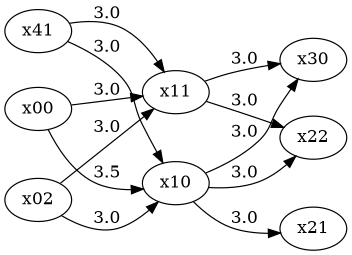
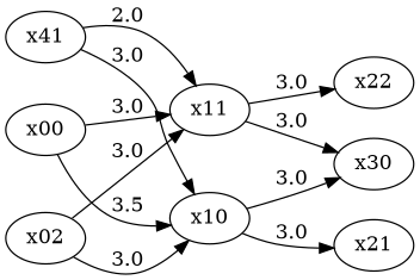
  digraph {
    rankdir=LR
    n1 [label=x00]
    n2 [label=x10]
    n3 [label=x11]
    n4 [label=x30]
    n5 [label=x21]
    n6 [label=x22]
    n7 [label=x41]
    n8 [label=x02]
    n1 -> n2 [label=3.5]
    n1 -> n3 [label=3.0]
    n2 -> n4 [label=3.0]
    n2 -> n5 [label=3.0]
-   n2 -> n6 [label=3.0]
    n3 -> n4 [label=3.0]
    n3 -> n6 [label=3.0]
    n7 -> n2 [label=3.0]
-   n7 -> n3 [label=3.0]
+   n7 -> n3 [label=2.0]
    n8 -> n2 [label=3.0]
    n8 -> n3 [label=3.0]
  }
